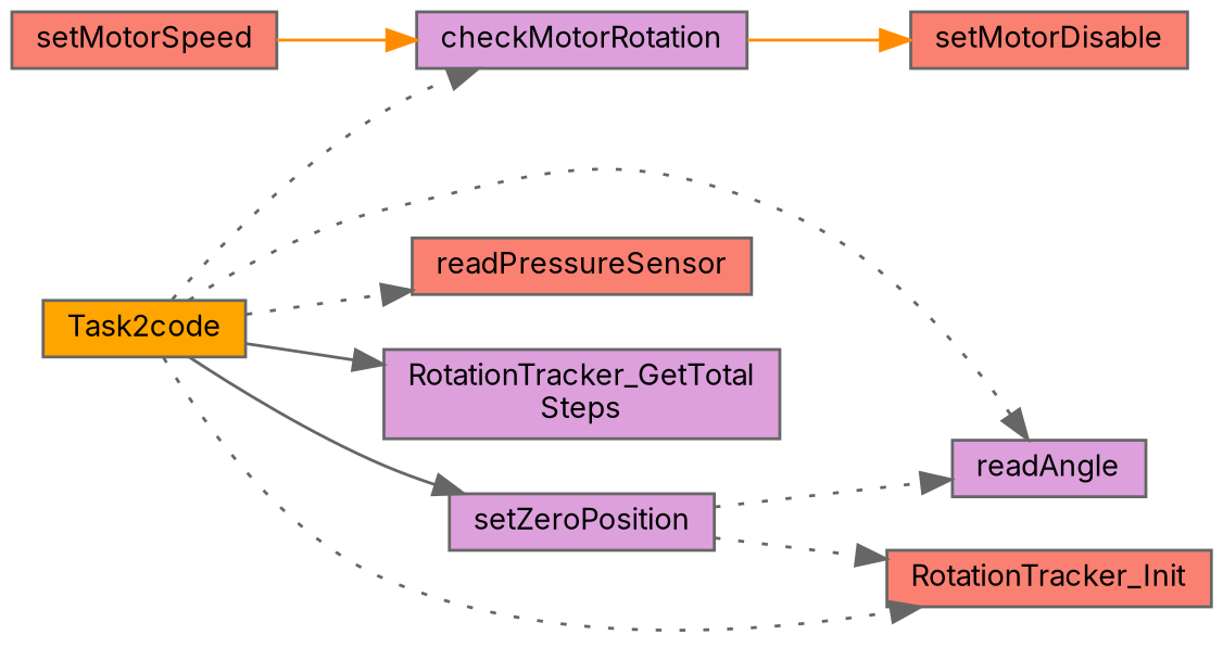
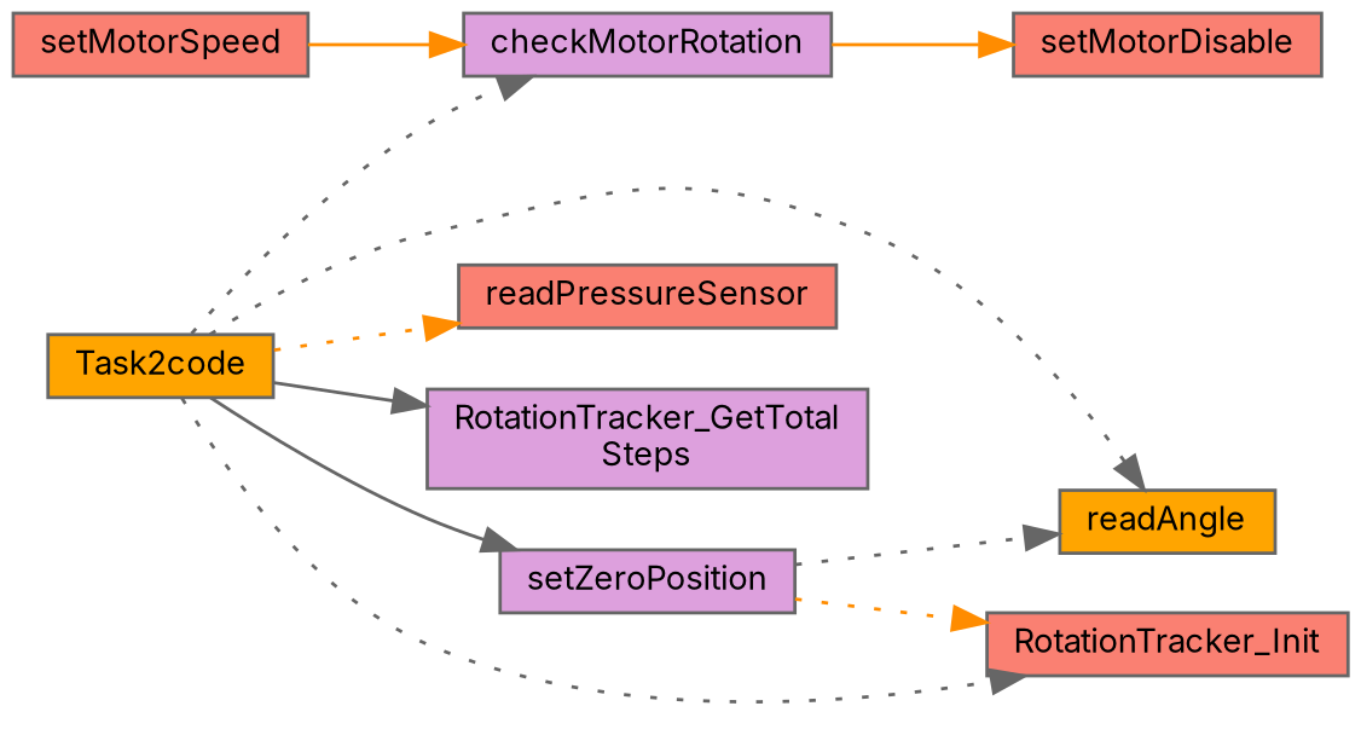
  digraph {
    fontname=Inter
    rankdir=LR
    node [color=grey40 fillcolor=salmon fontname=Inter fontsize=10 shape=box style=filled]
    edge [color=gray40 fontname=Inter fontsize=10 labelfontname=Helvetica labelfontsize=10 style=dotted]
    n1 [color=gray40 fillcolor=orange fontcolor=black height=0.2 label=Task2code width=0.4]
    n2 [fillcolor=plum height=0.2 label=checkMotorRotation width=0.4]
-   n3 [fillcolor=plum height=0.2 label=readAngle width=0.4]
+   n3 [fillcolor=orange height=0.2 label=readAngle width=0.4]
    n4 [height=0.2 label=readPressureSensor width=0.4]
    n5 [fillcolor=plum height=0.2 label="RotationTracker_GetTotal\lSteps" width=0.4]
    n6 [height=0.2 label=RotationTracker_Init width=0.4]
    n7 [fillcolor=plum height=0.2 label=setZeroPosition width=0.4]
    n8 [height=0.2 label=setMotorDisable width=0.4]
    n9 [height=0.2 label=setMotorSpeed width=0.4]
    n1 -> n2
    n1 -> n3
-   n1 -> n4
+   n1 -> n4 [color=darkorange]
    n1 -> n5 [style=solid]
    n1 -> n6
    n1 -> n7 [style=solid]
    n2 -> n8 [color=darkorange style=solid]
    n7 -> n3
-   n7 -> n6
+   n7 -> n6 [color=darkorange]
    n9 -> n2 [color=darkorange style=solid]
  }
